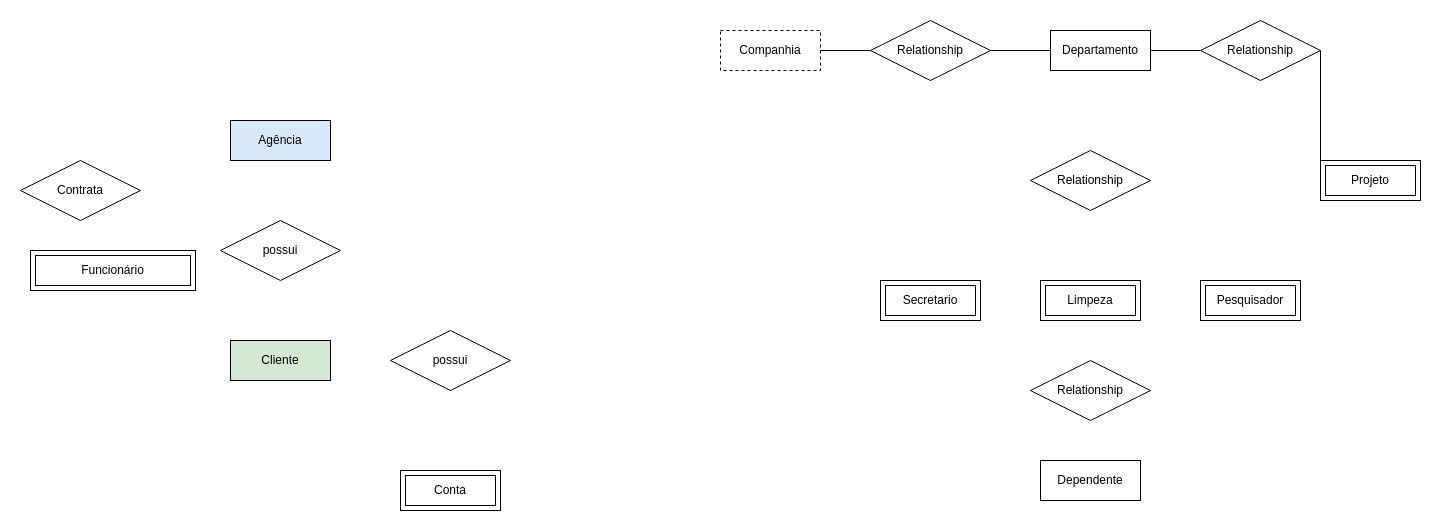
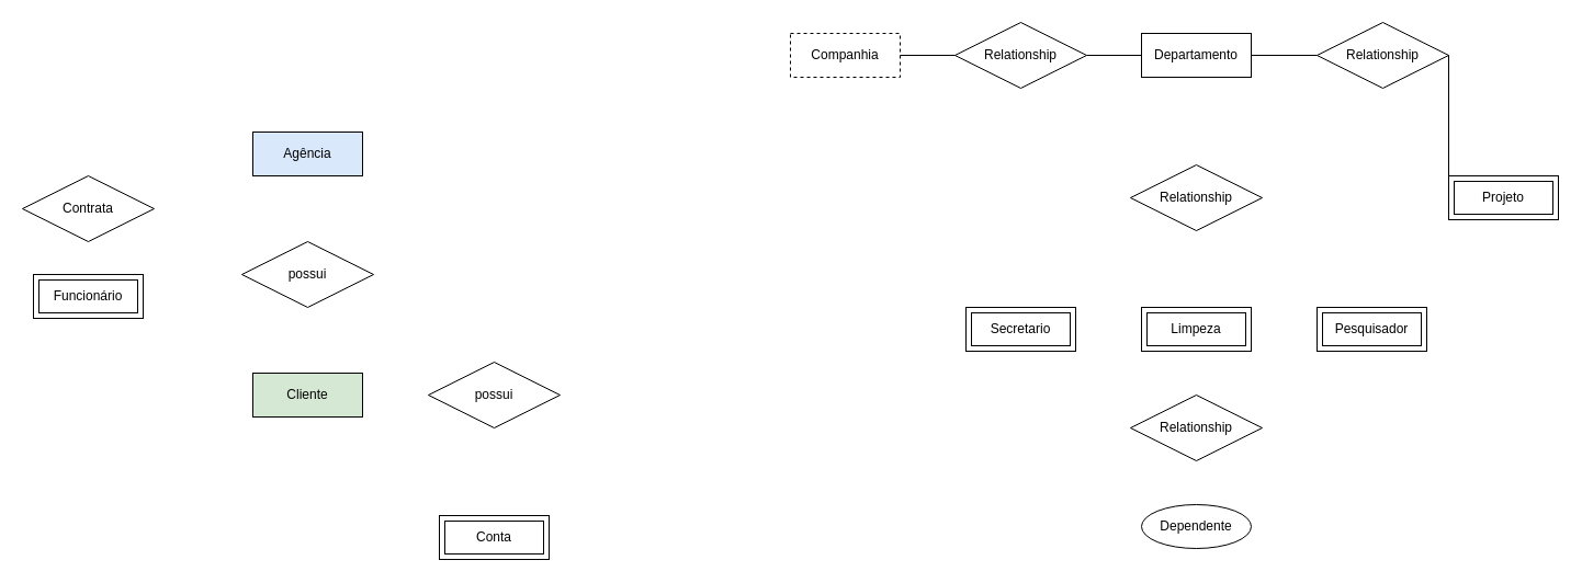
  <mxCell id="0" />
  <mxCell id="1" parent="0" />
  <mxCell id="2" value="Agência" style="whiteSpace=wrap;html=1;align=center;fillColor=#dae8fc;" parent="1" vertex="1"><mxGeometry x="230" y="120" width="100" height="40" as="geometry" /></mxCell>
- <mxCell id="3" value="Funcionário" style="shape=ext;margin=3;double=1;whiteSpace=wrap;html=1;align=center;" parent="1" vertex="1"><mxGeometry x="30" y="250" width="165" height="40" as="geometry" /></mxCell>
+ <mxCell id="3" value="Funcionário" style="shape=ext;margin=3;double=1;whiteSpace=wrap;html=1;align=center;" parent="1" vertex="1"><mxGeometry x="30" y="250" width="100" height="40" as="geometry" /></mxCell>
  <mxCell id="4" value="Cliente" style="whiteSpace=wrap;html=1;align=center;fillColor=#d5e8d4;" parent="1" vertex="1"><mxGeometry x="230" y="340" width="100" height="40" as="geometry" /></mxCell>
  <mxCell id="5" value="Conta" style="shape=ext;margin=3;double=1;whiteSpace=wrap;html=1;align=center;" parent="1" vertex="1"><mxGeometry x="400" y="470" width="100" height="40" as="geometry" /></mxCell>
  <mxCell id="6" value="possui" style="shape=rhombus;perimeter=rhombusPerimeter;whiteSpace=wrap;html=1;align=center;" parent="1" vertex="1"><mxGeometry x="220" y="220" width="120" height="60" as="geometry" /></mxCell>
  <mxCell id="7" value="Contrata" style="shape=rhombus;perimeter=rhombusPerimeter;whiteSpace=wrap;html=1;align=center;" parent="1" vertex="1"><mxGeometry x="20" y="160" width="120" height="60" as="geometry" /></mxCell>
  <mxCell id="8" style="edgeStyle=orthogonalEdgeStyle;rounded=0;orthogonalLoop=1;jettySize=auto;html=1;exitX=0.5;exitY=1;exitDx=0;exitDy=0;" parent="1" source="5" target="5" edge="1"><mxGeometry relative="1" as="geometry" /></mxCell>
  <mxCell id="9" value="possui" style="shape=rhombus;perimeter=rhombusPerimeter;whiteSpace=wrap;html=1;align=center;" parent="1" vertex="1"><mxGeometry x="390" y="330" width="120" height="60" as="geometry" /></mxCell>
  <mxCell id="10" value="Projeto" style="shape=ext;margin=3;double=1;whiteSpace=wrap;html=1;align=center;" vertex="1" parent="1"><mxGeometry x="1320" y="160" width="100" height="40" as="geometry" /></mxCell>
- <mxCell id="11" value="Departamento" style="whiteSpace=wrap;html=1;align=center;" vertex="1" parent="1"><mxGeometry x="1050" y="30" width="100" height="40" as="geometry" /></mxCell>
+ <mxCell id="11" value="Departamento" style="whiteSpace=wrap;html=1;align=center;" vertex="1" parent="1"><mxGeometry x="1040" y="30" width="100" height="40" as="geometry" /></mxCell>
  <mxCell id="12" value="Companhia" style="whiteSpace=wrap;html=1;align=center;dashed=1;" vertex="1" parent="1"><mxGeometry x="720" y="30" width="100" height="40" as="geometry" /></mxCell>
  <mxCell id="13" value="Pesquisador" style="shape=ext;margin=3;double=1;whiteSpace=wrap;html=1;align=center;" vertex="1" parent="1"><mxGeometry x="1200" y="280" width="100" height="40" as="geometry" /></mxCell>
  <mxCell id="14" value="Limpeza" style="shape=ext;margin=3;double=1;whiteSpace=wrap;html=1;align=center;" vertex="1" parent="1"><mxGeometry x="1040" y="280" width="100" height="40" as="geometry" /></mxCell>
  <mxCell id="15" value="Secretario" style="shape=ext;margin=3;double=1;whiteSpace=wrap;html=1;align=center;" vertex="1" parent="1"><mxGeometry x="880" y="280" width="100" height="40" as="geometry" /></mxCell>
  <mxCell id="16" value="Relationship" style="shape=rhombus;perimeter=rhombusPerimeter;whiteSpace=wrap;html=1;align=center;" vertex="1" parent="1"><mxGeometry x="1200" y="20" width="120" height="60" as="geometry" /></mxCell>
  <mxCell id="17" value="Relationship" style="shape=rhombus;perimeter=rhombusPerimeter;whiteSpace=wrap;html=1;align=center;" vertex="1" parent="1"><mxGeometry x="870" y="20" width="120" height="60" as="geometry" /></mxCell>
  <mxCell id="18" value="Relationship" style="shape=rhombus;perimeter=rhombusPerimeter;whiteSpace=wrap;html=1;align=center;" vertex="1" parent="1"><mxGeometry x="1030" y="150" width="120" height="60" as="geometry" /></mxCell>
  <mxCell id="19" value="" style="endArrow=none;html=1;rounded=0;exitX=1;exitY=0.5;exitDx=0;exitDy=0;entryX=0;entryY=0.5;entryDx=0;entryDy=0;" edge="1" parent="1" source="12" target="17"><mxGeometry relative="1" as="geometry"><mxPoint x="900" y="170" as="sourcePoint" /><mxPoint x="1060" y="170" as="targetPoint" /></mxGeometry></mxCell>
  <mxCell id="20" value="" style="endArrow=none;html=1;rounded=0;exitX=1;exitY=0.5;exitDx=0;exitDy=0;entryX=0;entryY=0.5;entryDx=0;entryDy=0;" edge="1" parent="1" source="17" target="11"><mxGeometry relative="1" as="geometry"><mxPoint x="830" y="60" as="sourcePoint" /><mxPoint x="880" y="60" as="targetPoint" /></mxGeometry></mxCell>
  <mxCell id="21" value="" style="endArrow=none;html=1;rounded=0;exitX=0;exitY=0.5;exitDx=0;exitDy=0;entryX=1;entryY=0.5;entryDx=0;entryDy=0;" edge="1" parent="1" source="16" target="11"><mxGeometry relative="1" as="geometry"><mxPoint x="840" y="70" as="sourcePoint" /><mxPoint x="890" y="70" as="targetPoint" /></mxGeometry></mxCell>
  <mxCell id="22" value="" style="endArrow=none;html=1;rounded=0;exitX=0;exitY=0.5;exitDx=0;exitDy=0;entryX=1;entryY=0.5;entryDx=0;entryDy=0;" edge="1" parent="1" source="10" target="16"><mxGeometry relative="1" as="geometry"><mxPoint x="850" y="80" as="sourcePoint" /><mxPoint x="900" y="80" as="targetPoint" /></mxGeometry></mxCell>
- <mxCell id="23" value="Dependente" style="whiteSpace=wrap;html=1;align=center;" vertex="1" parent="1"><mxGeometry x="1040" y="460" width="100" height="40" as="geometry" /></mxCell>
+ <mxCell id="23" value="Dependente" style="ellipse;whiteSpace=wrap;html=1;align=center;" vertex="1" parent="1"><mxGeometry x="1040" y="460" width="100" height="40" as="geometry" /></mxCell>
  <mxCell id="24" value="Relationship" style="shape=rhombus;perimeter=rhombusPerimeter;whiteSpace=wrap;html=1;align=center;" vertex="1" parent="1"><mxGeometry x="1030" y="360" width="120" height="60" as="geometry" /></mxCell>
